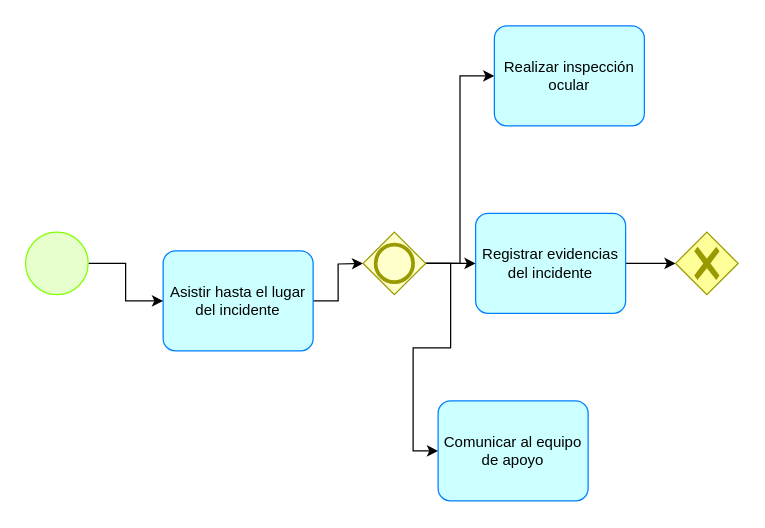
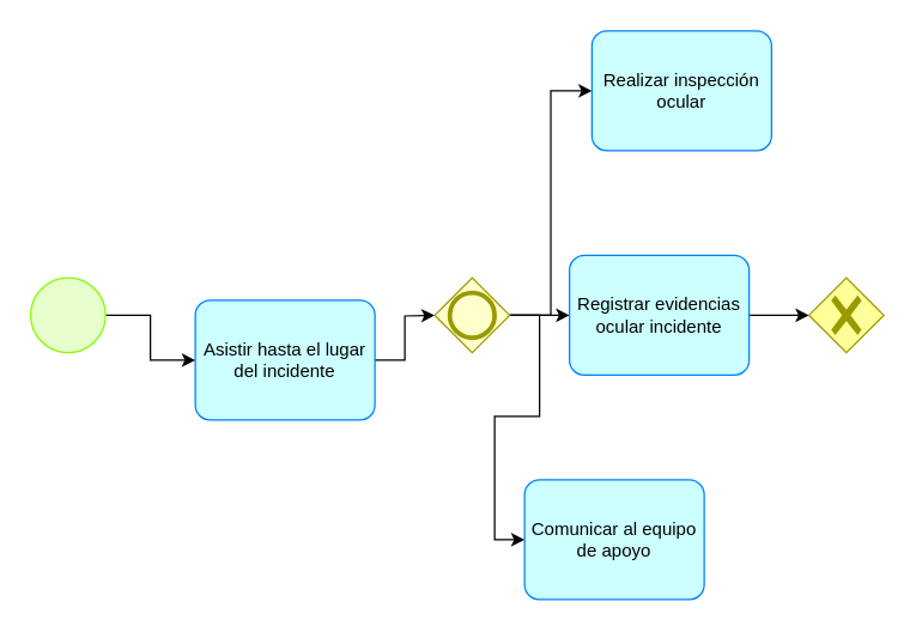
  <mxCell id="0" />
  <mxCell id="1" parent="0" />
  <mxCell id="2" style="edgeStyle=orthogonalEdgeStyle;rounded=0;orthogonalLoop=1;jettySize=auto;html=1;" edge="1" parent="1" source="3"><mxGeometry relative="1" as="geometry"><mxPoint x="290" y="210" as="targetPoint" /></mxGeometry></mxCell>
  <mxCell id="3" value="Asistir hasta el lugar del incidente" style="points=[[0.25,0,0],[0.5,0,0],[0.75,0,0],[1,0.25,0],[1,0.5,0],[1,0.75,0],[0.75,1,0],[0.5,1,0],[0.25,1,0],[0,0.75,0],[0,0.5,0],[0,0.25,0]];shape=mxgraph.bpmn.task;whiteSpace=wrap;rectStyle=rounded;size=10;html=1;taskMarker=abstract;strokeColor=#007FFF;fillColor=#CCFFFF;" vertex="1" parent="1"><mxGeometry x="130" y="200" width="120" height="80" as="geometry" /></mxCell>
  <mxCell id="4" style="edgeStyle=orthogonalEdgeStyle;rounded=0;orthogonalLoop=1;jettySize=auto;html=1;entryX=0;entryY=0.5;entryDx=0;entryDy=0;entryPerimeter=0;" edge="1" parent="1" source="5" target="3"><mxGeometry relative="1" as="geometry" /></mxCell>
  <mxCell id="5" value="" style="points=[[0.145,0.145,0],[0.5,0,0],[0.855,0.145,0],[1,0.5,0],[0.855,0.855,0],[0.5,1,0],[0.145,0.855,0],[0,0.5,0]];shape=mxgraph.bpmn.event;html=1;verticalLabelPosition=bottom;labelBackgroundColor=#ffffff;verticalAlign=top;align=center;perimeter=ellipsePerimeter;outlineConnect=0;aspect=fixed;outline=standard;symbol=general;strokeColor=#80FF00;fillColor=#E6FFCC;" vertex="1" parent="1"><mxGeometry x="20" y="185" width="50" height="50" as="geometry" /></mxCell>
  <mxCell id="6" style="edgeStyle=orthogonalEdgeStyle;rounded=0;orthogonalLoop=1;jettySize=auto;html=1;entryX=0;entryY=0.5;entryDx=0;entryDy=0;entryPerimeter=0;" edge="1" parent="1" source="9" target="13"><mxGeometry relative="1" as="geometry" /></mxCell>
  <mxCell id="7" style="edgeStyle=orthogonalEdgeStyle;rounded=0;orthogonalLoop=1;jettySize=auto;html=1;entryX=0;entryY=0.5;entryDx=0;entryDy=0;entryPerimeter=0;" edge="1" parent="1" source="9" target="12"><mxGeometry relative="1" as="geometry" /></mxCell>
  <mxCell id="8" style="edgeStyle=orthogonalEdgeStyle;rounded=0;orthogonalLoop=1;jettySize=auto;html=1;entryX=0;entryY=0.5;entryDx=0;entryDy=0;entryPerimeter=0;" edge="1" parent="1" source="9" target="10"><mxGeometry relative="1" as="geometry" /></mxCell>
  <mxCell id="9" value="" style="points=[[0.25,0.25,0],[0.5,0,0],[0.75,0.25,0],[1,0.5,0],[0.75,0.75,0],[0.5,1,0],[0.25,0.75,0],[0,0.5,0]];shape=mxgraph.bpmn.gateway2;html=1;verticalLabelPosition=bottom;labelBackgroundColor=#ffffff;verticalAlign=top;align=center;perimeter=rhombusPerimeter;outlineConnect=0;outline=end;symbol=general;strokeColor=#999900;fillColor=#FFFFCC;" vertex="1" parent="1"><mxGeometry x="290" y="185" width="50" height="50" as="geometry" /></mxCell>
  <mxCell id="10" value="Comunicar al equipo de apoyo" style="points=[[0.25,0,0],[0.5,0,0],[0.75,0,0],[1,0.25,0],[1,0.5,0],[1,0.75,0],[0.75,1,0],[0.5,1,0],[0.25,1,0],[0,0.75,0],[0,0.5,0],[0,0.25,0]];shape=mxgraph.bpmn.task;whiteSpace=wrap;rectStyle=rounded;size=10;html=1;taskMarker=abstract;strokeColor=#007FFF;fillColor=#CCFFFF;" vertex="1" parent="1"><mxGeometry x="350" y="320" width="120" height="80" as="geometry" /></mxCell>
  <mxCell id="11" style="edgeStyle=orthogonalEdgeStyle;rounded=0;orthogonalLoop=1;jettySize=auto;html=1;entryX=0;entryY=0.5;entryDx=0;entryDy=0;entryPerimeter=0;" edge="1" parent="1" source="12" target="14"><mxGeometry relative="1" as="geometry" /></mxCell>
- <mxCell id="12" value="Registrar evidencias del incidente" style="points=[[0.25,0,0],[0.5,0,0],[0.75,0,0],[1,0.25,0],[1,0.5,0],[1,0.75,0],[0.75,1,0],[0.5,1,0],[0.25,1,0],[0,0.75,0],[0,0.5,0],[0,0.25,0]];shape=mxgraph.bpmn.task;whiteSpace=wrap;rectStyle=rounded;size=10;html=1;taskMarker=abstract;strokeColor=#007FFF;fillColor=#CCFFFF;" vertex="1" parent="1"><mxGeometry x="380" y="170" width="120" height="80" as="geometry" /></mxCell>
+ <mxCell id="12" value="Registrar evidencias ocular incidente" style="points=[[0.25,0,0],[0.5,0,0],[0.75,0,0],[1,0.25,0],[1,0.5,0],[1,0.75,0],[0.75,1,0],[0.5,1,0],[0.25,1,0],[0,0.75,0],[0,0.5,0],[0,0.25,0]];shape=mxgraph.bpmn.task;whiteSpace=wrap;rectStyle=rounded;size=10;html=1;taskMarker=abstract;strokeColor=#007FFF;fillColor=#CCFFFF;" vertex="1" parent="1"><mxGeometry x="380" y="170" width="120" height="80" as="geometry" /></mxCell>
  <mxCell id="13" value="Realizar inspección ocular" style="points=[[0.25,0,0],[0.5,0,0],[0.75,0,0],[1,0.25,0],[1,0.5,0],[1,0.75,0],[0.75,1,0],[0.5,1,0],[0.25,1,0],[0,0.75,0],[0,0.5,0],[0,0.25,0]];shape=mxgraph.bpmn.task;whiteSpace=wrap;rectStyle=rounded;size=10;html=1;taskMarker=abstract;strokeColor=#007FFF;fillColor=#CCFFFF;" vertex="1" parent="1"><mxGeometry x="395" y="20" width="120" height="80" as="geometry" /></mxCell>
  <mxCell id="14" value="" style="points=[[0.25,0.25,0],[0.5,0,0],[0.75,0.25,0],[1,0.5,0],[0.75,0.75,0],[0.5,1,0],[0.25,0.75,0],[0,0.5,0]];shape=mxgraph.bpmn.gateway2;html=1;verticalLabelPosition=bottom;labelBackgroundColor=#ffffff;verticalAlign=top;align=center;perimeter=rhombusPerimeter;outlineConnect=0;outline=none;symbol=none;gwType=exclusive;strokeColor=#999900;fillColor=#FFFF99;" vertex="1" parent="1"><mxGeometry x="540" y="185" width="50" height="50" as="geometry" /></mxCell>
